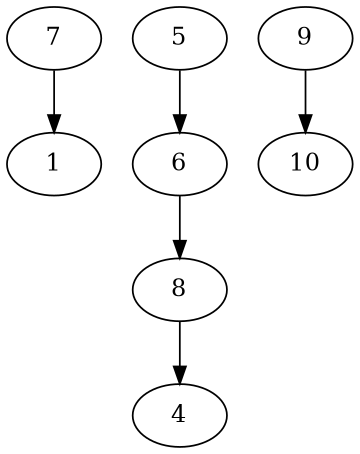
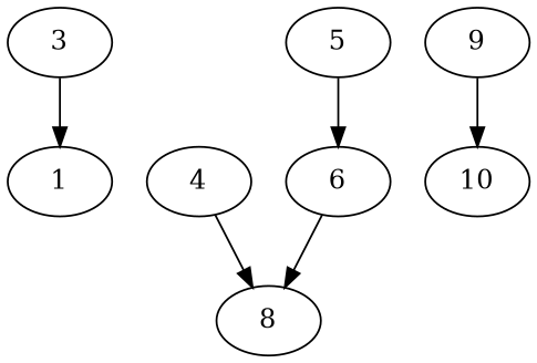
  strict digraph {
    node [shape=ellipse]
-   3 [label=7]
+   3
    1
    4
    8
    6
    5
    9
    10
    3 -> 1
-   8 -> 4
+   4 -> 8
    6 -> 8
    5 -> 6
    9 -> 10
  }
